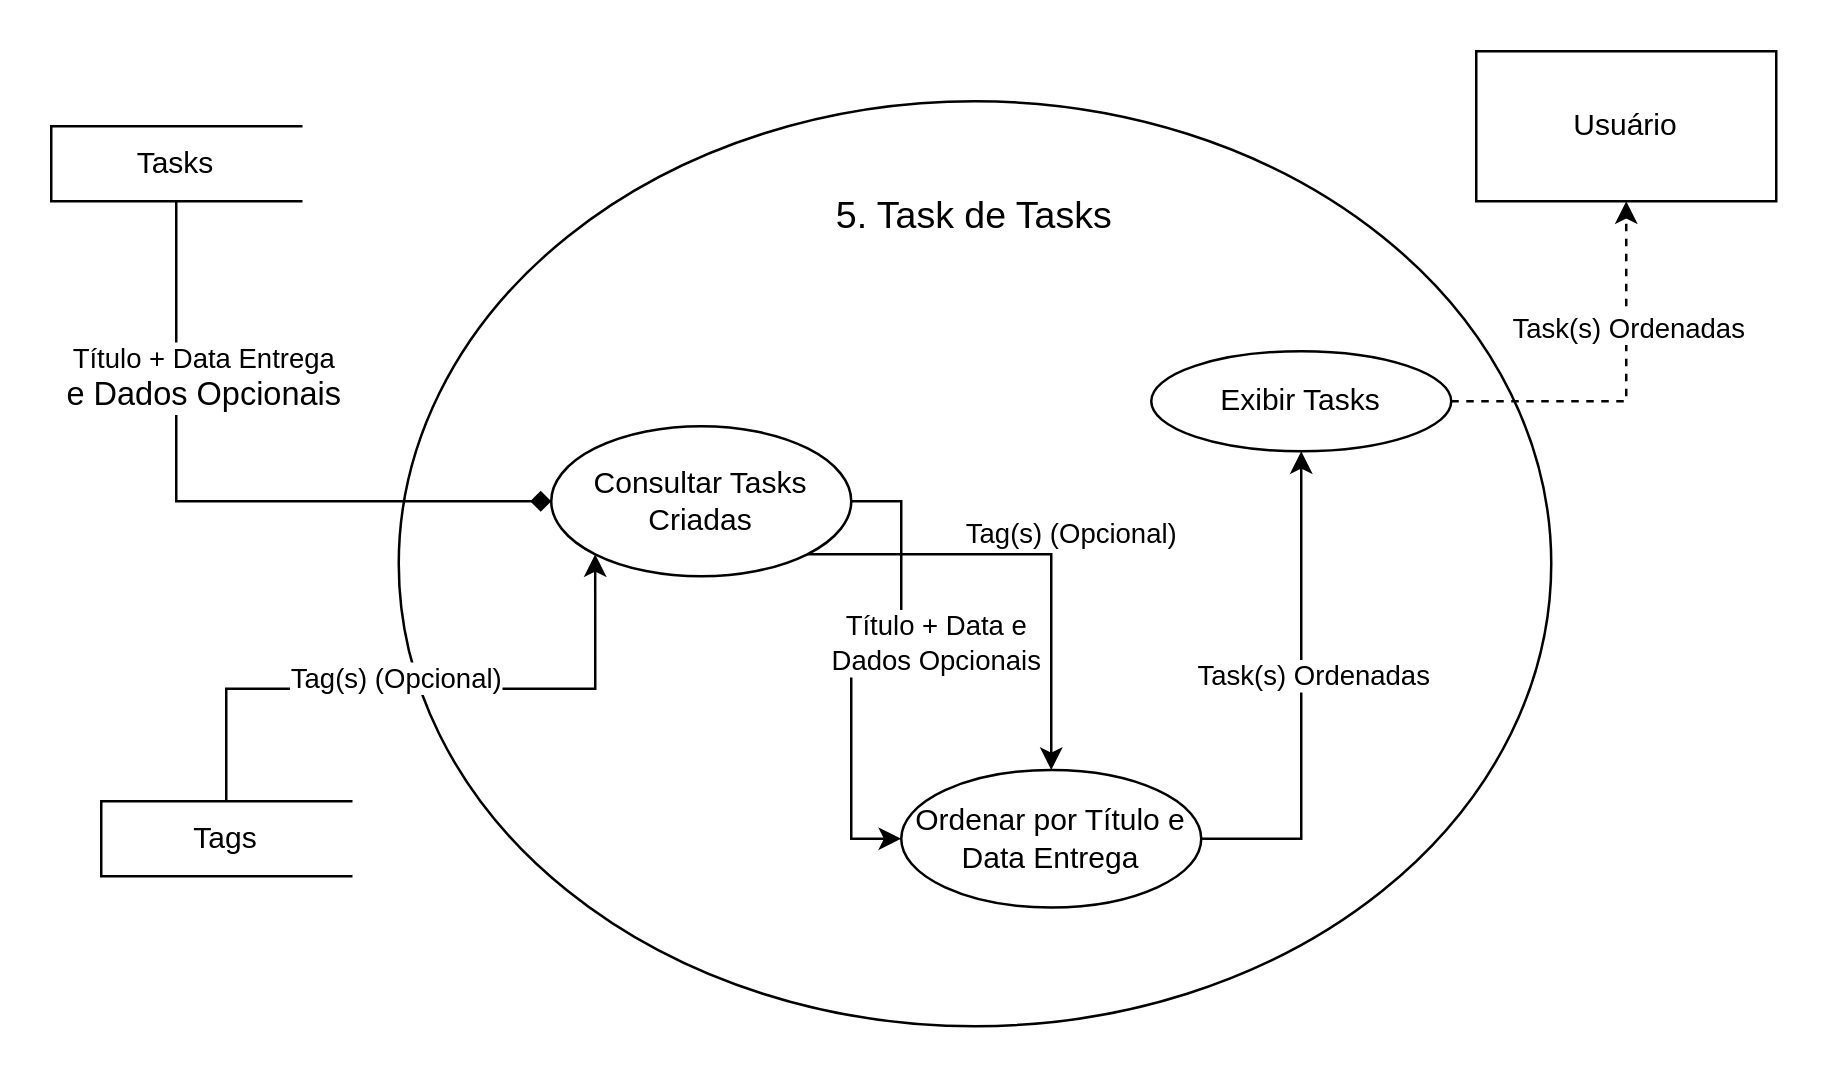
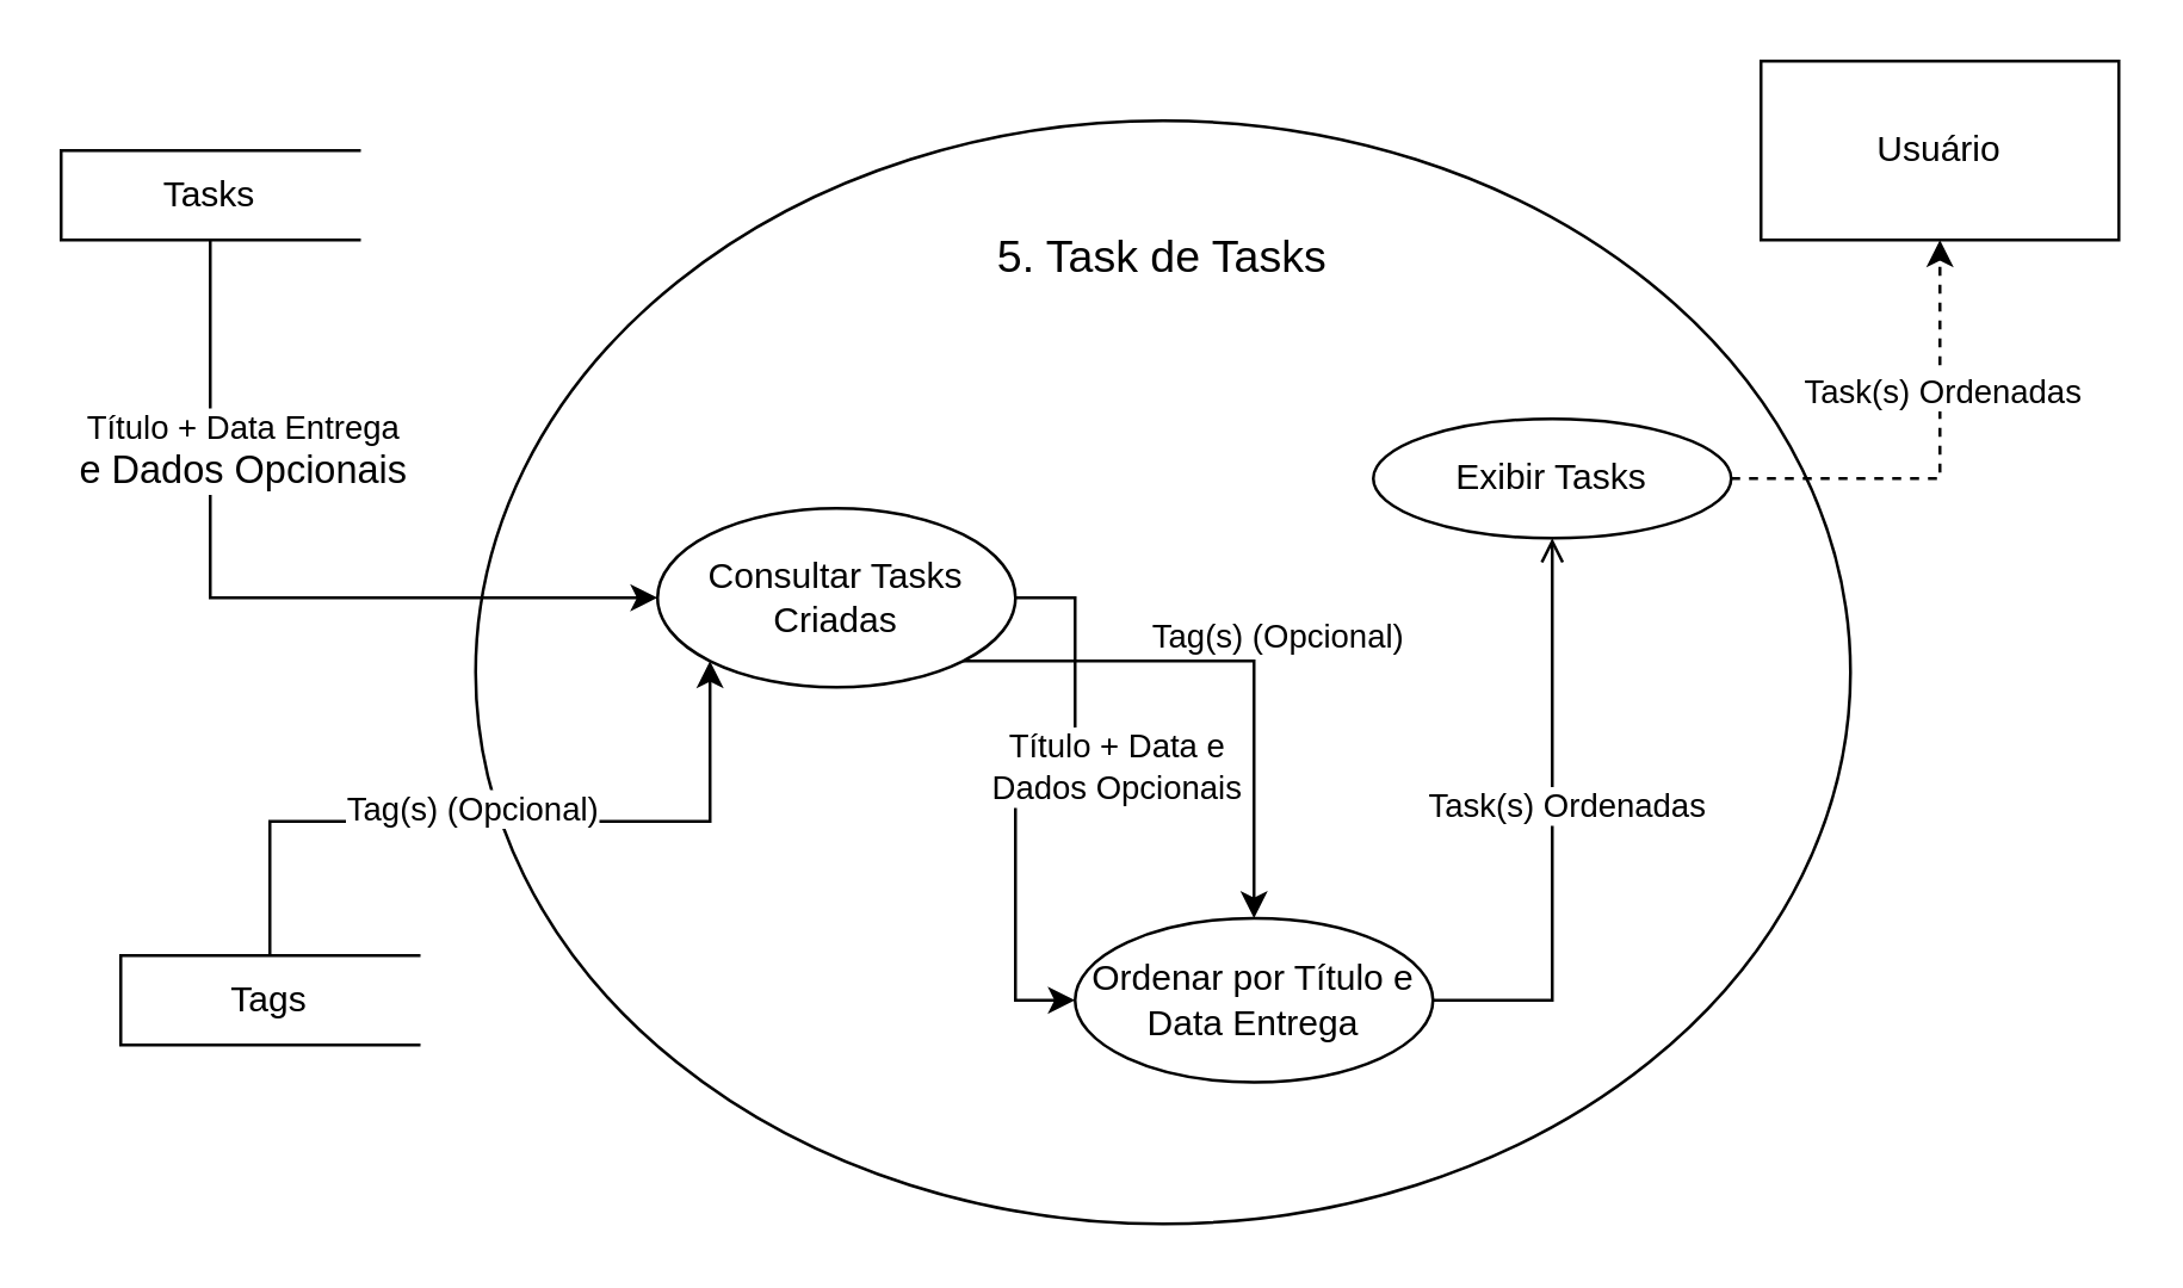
  <mxCell id="0" />
  <mxCell id="1" parent="0" />
  <mxCell id="2" value="" style="shape=ellipse;html=1;dashed=0;whiteSpace=wrap;perimeter=ellipsePerimeter;" vertex="1" parent="1"><mxGeometry x="159" y="40" width="461" height="370" as="geometry" /></mxCell>
  <mxCell id="3" value="&lt;font style=&quot;font-size: 15px;&quot;&gt;5. Task de Tasks&lt;/font&gt;" style="text;html=1;strokeColor=none;fillColor=none;align=center;verticalAlign=middle;whiteSpace=wrap;rounded=0;" vertex="1" parent="1"><mxGeometry x="309.87" y="70" width="159.25" height="30" as="geometry" /></mxCell>
  <mxCell id="4" value="" style="edgeStyle=orthogonalEdgeStyle;rounded=0;orthogonalLoop=1;jettySize=auto;html=1;entryX=0;entryY=0.5;entryDx=0;entryDy=0;" edge="1" parent="1" source="8" target="17"><mxGeometry relative="1" as="geometry" /></mxCell>
  <mxCell id="5" value="Título + Data e &lt;br&gt;Dados Opcionais" style="edgeLabel;html=1;align=center;verticalAlign=middle;resizable=0;points=[];" vertex="1" connectable="0" parent="4"><mxGeometry x="-0.231" y="-3" relative="1" as="geometry"><mxPoint x="16" y="1" as="offset" /></mxGeometry></mxCell>
  <mxCell id="6" style="edgeStyle=orthogonalEdgeStyle;rounded=0;orthogonalLoop=1;jettySize=auto;html=1;exitX=1;exitY=1;exitDx=0;exitDy=0;entryX=0.5;entryY=0;entryDx=0;entryDy=0;" edge="1" parent="1" source="8" target="17"><mxGeometry relative="1" as="geometry" /></mxCell>
  <mxCell id="7" value="Tag(s) (Opcional)" style="edgeLabel;html=1;align=center;verticalAlign=middle;resizable=0;points=[];" vertex="1" connectable="0" parent="6"><mxGeometry x="0.025" y="1" relative="1" as="geometry"><mxPoint x="11" y="-8" as="offset" /></mxGeometry></mxCell>
  <mxCell id="8" value="Consultar Tasks Criadas" style="shape=ellipse;html=1;dashed=0;whiteSpace=wrap;perimeter=ellipsePerimeter;" vertex="1" parent="1"><mxGeometry x="220" y="170" width="120" height="60" as="geometry" /></mxCell>
- <mxCell id="9" style="edgeStyle=orthogonalEdgeStyle;rounded=0;orthogonalLoop=1;jettySize=auto;html=1;exitX=0.5;exitY=1;exitDx=0;exitDy=0;entryX=0;entryY=0.5;entryDx=0;entryDy=0;endArrow=diamond;" edge="1" parent="1" source="11" target="8"><mxGeometry relative="1" as="geometry" /></mxCell>
+ <mxCell id="9" style="edgeStyle=orthogonalEdgeStyle;rounded=0;orthogonalLoop=1;jettySize=auto;html=1;exitX=0.5;exitY=1;exitDx=0;exitDy=0;entryX=0;entryY=0.5;entryDx=0;entryDy=0;" edge="1" parent="1" source="11" target="8"><mxGeometry relative="1" as="geometry" /></mxCell>
  <mxCell id="10" value="Título + Data Entrega&lt;br style=&quot;font-size: 13px;&quot;&gt;&lt;span style=&quot;font-size: 13px;&quot;&gt;e Dados Opcionais&lt;/span&gt;" style="edgeLabel;html=1;align=center;verticalAlign=middle;resizable=0;points=[];" vertex="1" connectable="0" parent="9"><mxGeometry x="0.06" y="3" relative="1" as="geometry"><mxPoint x="-13" y="-47" as="offset" /></mxGeometry></mxCell>
  <mxCell id="11" value="Tasks" style="html=1;dashed=0;whiteSpace=wrap;shape=partialRectangle;right=0;" vertex="1" parent="1"><mxGeometry x="20" y="50" width="100" height="30" as="geometry" /></mxCell>
  <mxCell id="12" style="edgeStyle=orthogonalEdgeStyle;rounded=0;orthogonalLoop=1;jettySize=auto;html=1;exitX=0.5;exitY=0;exitDx=0;exitDy=0;entryX=0;entryY=1;entryDx=0;entryDy=0;" edge="1" parent="1" source="14" target="8"><mxGeometry relative="1" as="geometry" /></mxCell>
  <mxCell id="13" value="Tag(s) (Opcional)" style="edgeLabel;html=1;align=center;verticalAlign=middle;resizable=0;points=[];" vertex="1" connectable="0" parent="12"><mxGeometry x="-0.223" y="2" relative="1" as="geometry"><mxPoint x="16" y="-3" as="offset" /></mxGeometry></mxCell>
  <mxCell id="14" value="Tags" style="html=1;dashed=0;whiteSpace=wrap;shape=partialRectangle;right=0;" vertex="1" parent="1"><mxGeometry x="40" y="320" width="100" height="30" as="geometry" /></mxCell>
- <mxCell id="15" style="edgeStyle=orthogonalEdgeStyle;rounded=0;orthogonalLoop=1;jettySize=auto;html=1;exitX=1;exitY=0.5;exitDx=0;exitDy=0;entryX=0.5;entryY=1;entryDx=0;entryDy=0;" edge="1" parent="1" source="17" target="21"><mxGeometry relative="1" as="geometry" /></mxCell>
+ <mxCell id="15" style="edgeStyle=orthogonalEdgeStyle;rounded=0;orthogonalLoop=1;jettySize=auto;html=1;exitX=1;exitY=0.5;exitDx=0;exitDy=0;entryX=0.5;entryY=1;entryDx=0;entryDy=0;endArrow=open;" edge="1" parent="1" source="17" target="21"><mxGeometry relative="1" as="geometry" /></mxCell>
  <mxCell id="16" value="Task(s) Ordenadas" style="edgeLabel;html=1;align=center;verticalAlign=middle;resizable=0;points=[];" vertex="1" connectable="0" parent="15"><mxGeometry x="0.091" y="-3" relative="1" as="geometry"><mxPoint x="1" as="offset" /></mxGeometry></mxCell>
  <mxCell id="17" value="Ordenar por Título e Data Entrega" style="shape=ellipse;html=1;dashed=0;whiteSpace=wrap;perimeter=ellipsePerimeter;" vertex="1" parent="1"><mxGeometry x="360" y="307.5" width="120" height="55" as="geometry" /></mxCell>
  <mxCell id="18" value="Usuário" style="rounded=0;whiteSpace=wrap;html=1;" vertex="1" parent="1"><mxGeometry x="590" y="20" width="120" height="60" as="geometry" /></mxCell>
  <mxCell id="19" style="edgeStyle=orthogonalEdgeStyle;rounded=0;orthogonalLoop=1;jettySize=auto;html=1;exitX=1;exitY=0.5;exitDx=0;exitDy=0;entryX=0.5;entryY=1;entryDx=0;entryDy=0;dashed=1;" edge="1" parent="1" source="21" target="18"><mxGeometry relative="1" as="geometry" /></mxCell>
  <mxCell id="20" value="Task(s) Ordenadas" style="edgeLabel;html=1;align=center;verticalAlign=middle;resizable=0;points=[];" vertex="1" connectable="0" parent="19"><mxGeometry x="-0.429" y="1" relative="1" as="geometry"><mxPoint x="27" y="-29" as="offset" /></mxGeometry></mxCell>
  <mxCell id="21" value="Exibir Tasks" style="shape=ellipse;html=1;dashed=0;whiteSpace=wrap;perimeter=ellipsePerimeter;" vertex="1" parent="1"><mxGeometry x="460" y="140" width="120" height="40" as="geometry" /></mxCell>
